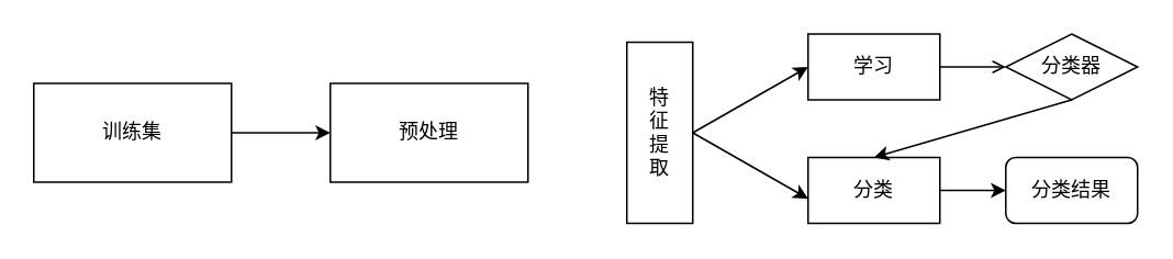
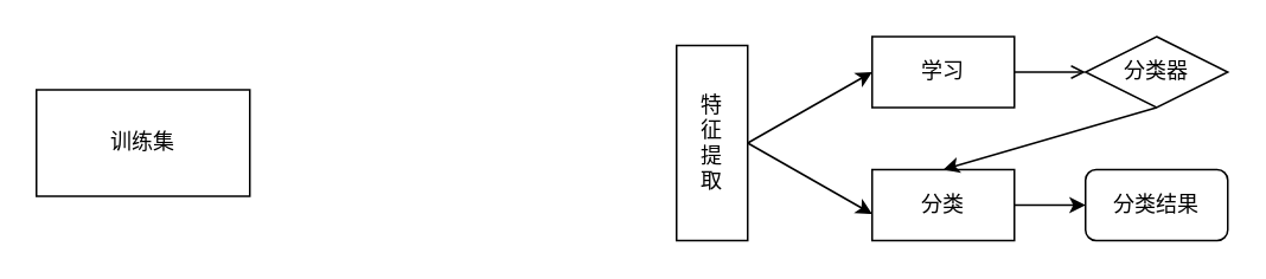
  <mxCell id="0" />
  <mxCell id="1" parent="0" />
- <mxCell id="2" value="" style="edgeStyle=orthogonalEdgeStyle;rounded=0;orthogonalLoop=1;jettySize=auto;html=1;" edge="1" parent="1" source="3" target="4"><mxGeometry relative="1" as="geometry" /></mxCell>
  <mxCell id="3" value="训练集" style="rounded=0;whiteSpace=wrap;html=1;" vertex="1" parent="1"><mxGeometry x="20" y="50" width="120" height="60" as="geometry" /></mxCell>
- <mxCell id="4" value="预处理" style="rounded=0;whiteSpace=wrap;html=1;" vertex="1" parent="1"><mxGeometry x="200" y="50" width="120" height="60" as="geometry" /></mxCell>
  <mxCell id="5" value="特&lt;br&gt;征&lt;br&gt;提&lt;br&gt;取" style="rounded=0;whiteSpace=wrap;html=1;" vertex="1" parent="1"><mxGeometry x="380" y="25" width="40" height="110" as="geometry" /></mxCell>
  <mxCell id="6" value="" style="endArrow=classic;html=1;rounded=0;" edge="1" parent="1"><mxGeometry width="50" height="50" relative="1" as="geometry"><mxPoint x="420" y="80" as="sourcePoint" /><mxPoint x="490" y="40" as="targetPoint" /></mxGeometry></mxCell>
  <mxCell id="7" value="" style="endArrow=classic;html=1;rounded=0;" edge="1" parent="1"><mxGeometry width="50" height="50" relative="1" as="geometry"><mxPoint x="420" y="80" as="sourcePoint" /><mxPoint x="490" y="120" as="targetPoint" /></mxGeometry></mxCell>
  <mxCell id="8" value="" style="edgeStyle=orthogonalEdgeStyle;rounded=0;orthogonalLoop=1;jettySize=auto;html=1;endArrow=open;" edge="1" parent="1" source="9" target="10"><mxGeometry relative="1" as="geometry" /></mxCell>
  <mxCell id="9" value="学习" style="rounded=0;whiteSpace=wrap;html=1;" vertex="1" parent="1"><mxGeometry x="490" y="20" width="80" height="40" as="geometry" /></mxCell>
  <mxCell id="10" value="分类器" style="rhombus;whiteSpace=wrap;html=1;" vertex="1" parent="1"><mxGeometry x="610" y="20" width="80" height="40" as="geometry" /></mxCell>
  <mxCell id="11" value="" style="edgeStyle=orthogonalEdgeStyle;rounded=0;orthogonalLoop=1;jettySize=auto;html=1;" edge="1" parent="1" source="12" target="13"><mxGeometry relative="1" as="geometry" /></mxCell>
  <mxCell id="12" value="分类" style="rounded=0;whiteSpace=wrap;html=1;" vertex="1" parent="1"><mxGeometry x="490" y="95" width="80" height="40" as="geometry" /></mxCell>
  <mxCell id="13" value="分类结果" style="whiteSpace=wrap;html=1;rounded=1;" vertex="1" parent="1"><mxGeometry x="610" y="95" width="80" height="40" as="geometry" /></mxCell>
  <mxCell id="14" value="" style="endArrow=classic;html=1;rounded=0;exitX=0.5;exitY=1;exitDx=0;exitDy=0;entryX=0.5;entryY=0;entryDx=0;entryDy=0;" edge="1" parent="1" source="10" target="12"><mxGeometry width="50" height="50" relative="1" as="geometry"><mxPoint x="580" y="120" as="sourcePoint" /><mxPoint x="630" y="70" as="targetPoint" /></mxGeometry></mxCell>
